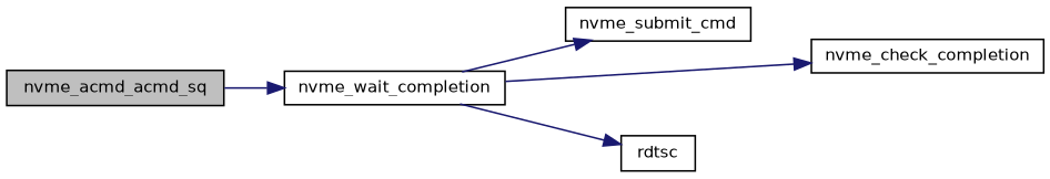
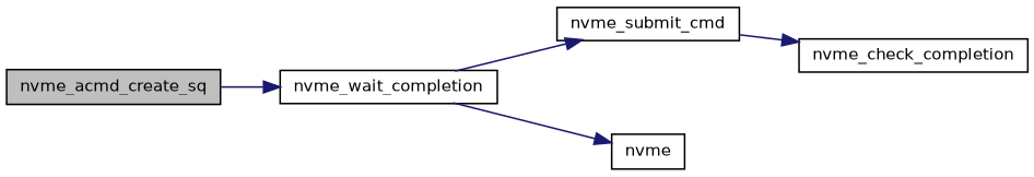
  digraph {
    rankdir=LR
    node [color=black fillcolor=white fontname=Helvetica fontsize=10 shape=record style=filled]
    edge [color=midnightblue fontname=Helvetica fontsize=10 labelfontname=Helvetica labelfontsize=10 style=solid]
-   n1 [fillcolor=grey75 fontcolor=black height=0.2 label=nvme_acmd_acmd_sq width=0.4]
+   n1 [fillcolor=grey75 fontcolor=black height=0.2 label=nvme_acmd_create_sq width=0.4]
    n2 [height=0.2 label=nvme_wait_completion width=0.4]
    n3 [height=0.2 label=nvme_submit_cmd width=0.4]
    n4 [height=0.2 label=nvme_check_completion width=0.4]
-   n5 [height=0.2 label=rdtsc width=0.4]
+   n5 [height=0.2 label=nvme width=0.4]
    n1 -> n2
    n2 -> n3
-   n2 -> n4
+   n3 -> n4
    n2 -> n5
  }
